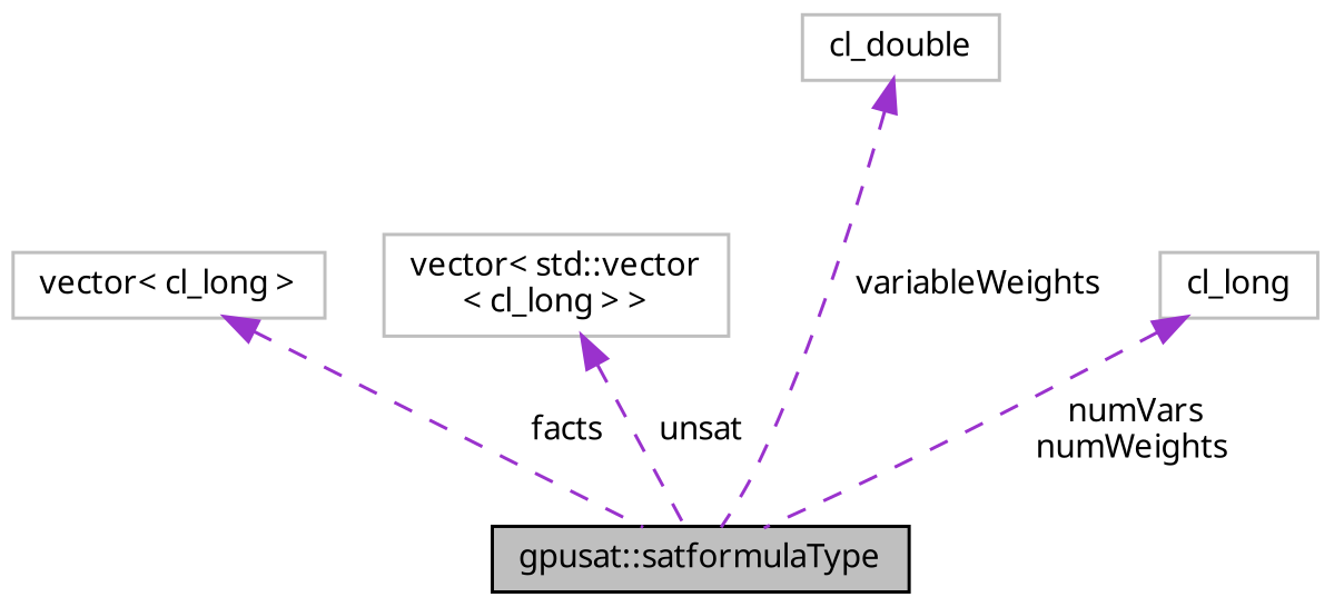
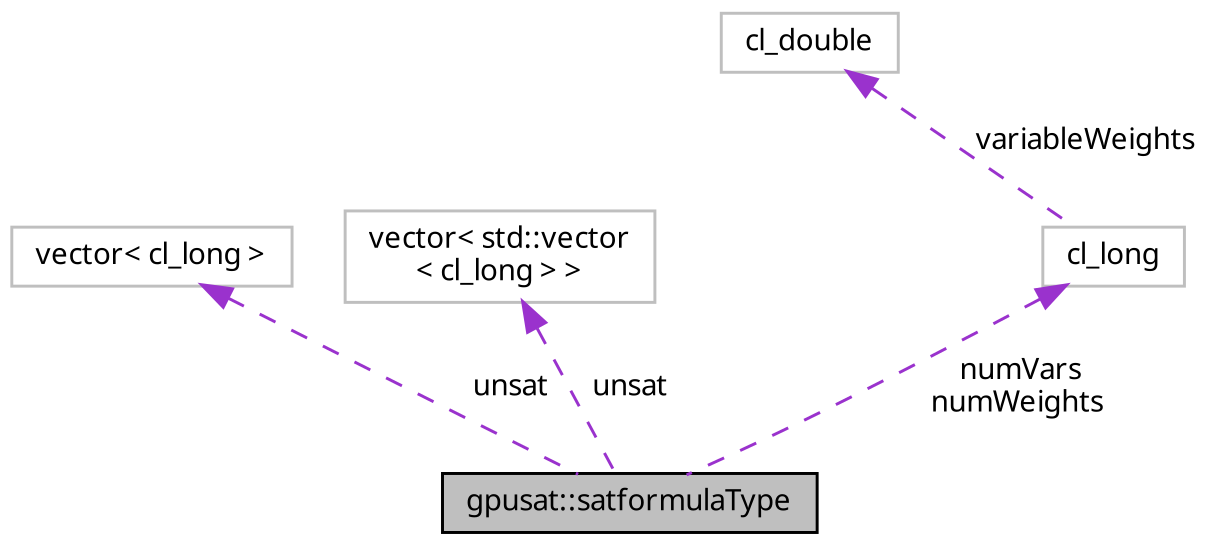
  digraph {
    fontname="Noto Sans"
    node [color=grey75 fillcolor=white fontname="Noto Sans" fontsize=10 shape=record style=filled]
    edge [color=darkorchid3 dir=back fontname="Noto Sans" fontsize=10 labelfontname=Helvetica labelfontsize=10 style=dashed]
    n1 [color=black fillcolor=grey75 fontcolor=black height=0.2 label="gpusat::satformulaType" width=0.4]
    n2 [height=0.2 label="vector\< cl_long \>" width=0.4]
    n3 [height=0.2 label="vector\< std::vector\l\< cl_long \> \>" width=0.4]
    n4 [height=0.2 label=cl_long width=0.4]
    n5 [height=0.2 label=cl_double width=0.4]
-   n2 -> n1 [label=" facts"]
+   n2 -> n1 [label=" unsat"]
    n3 -> n1 [label=" unsat"]
    n4 -> n1 [label=" numVars\nnumWeights"]
-   n5 -> n1 [label=" variableWeights"]
+   n5 -> n4 [label=" variableWeights"]
  }
